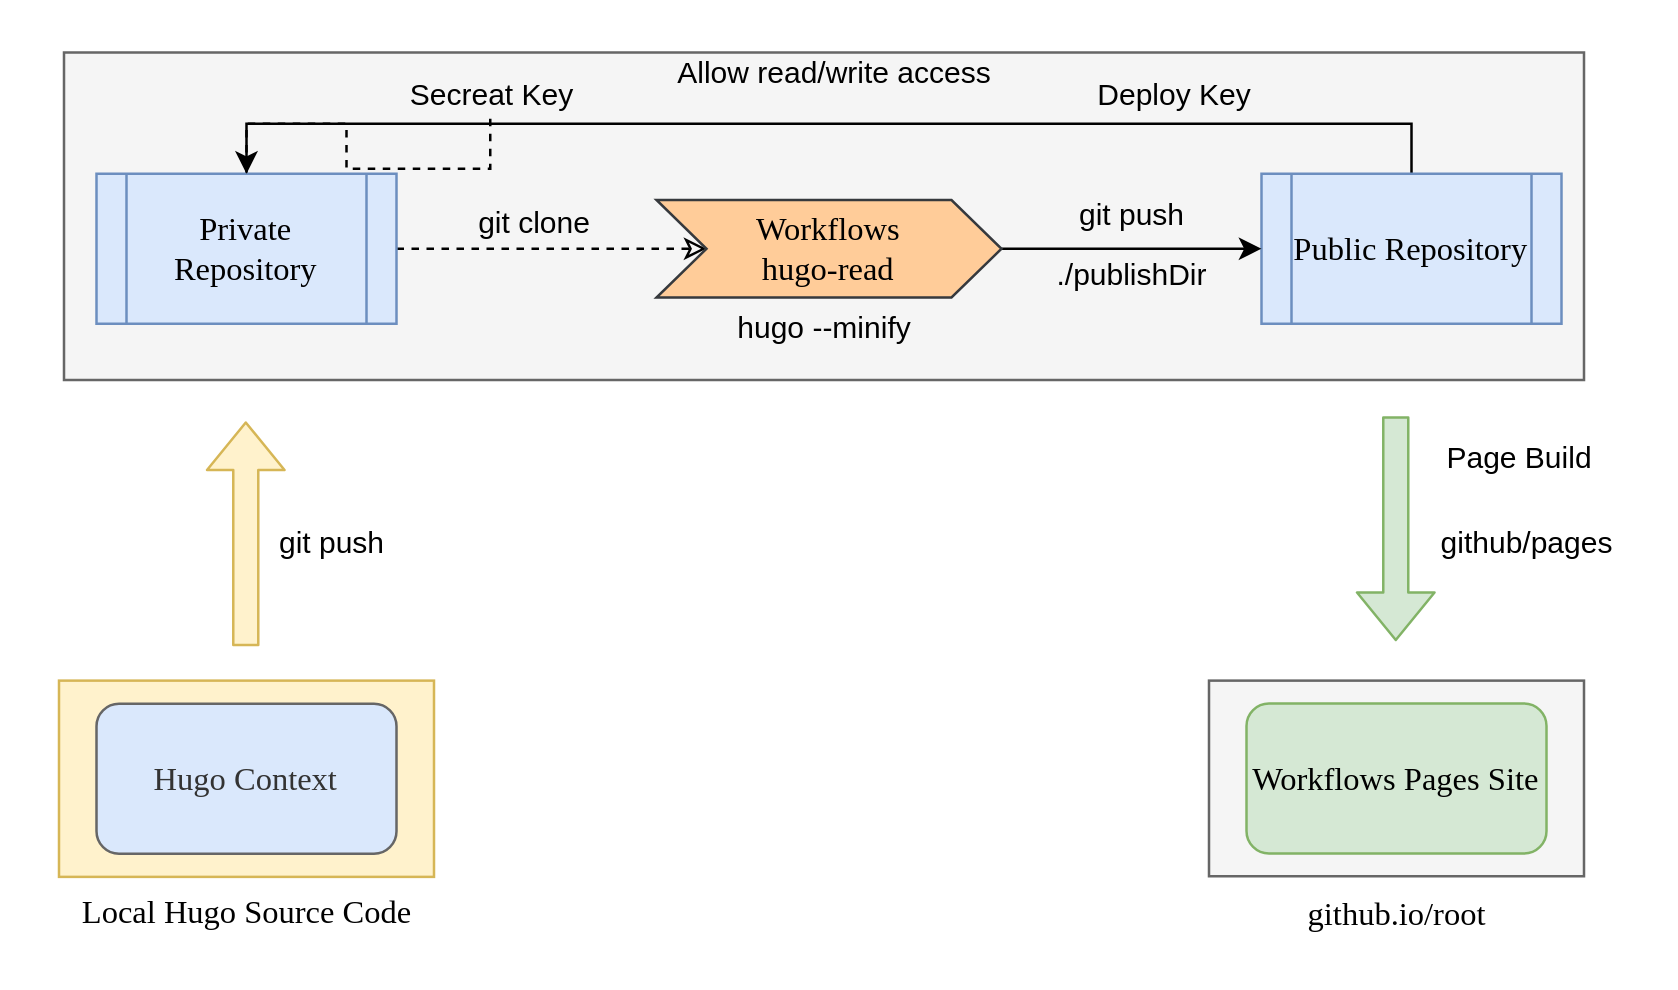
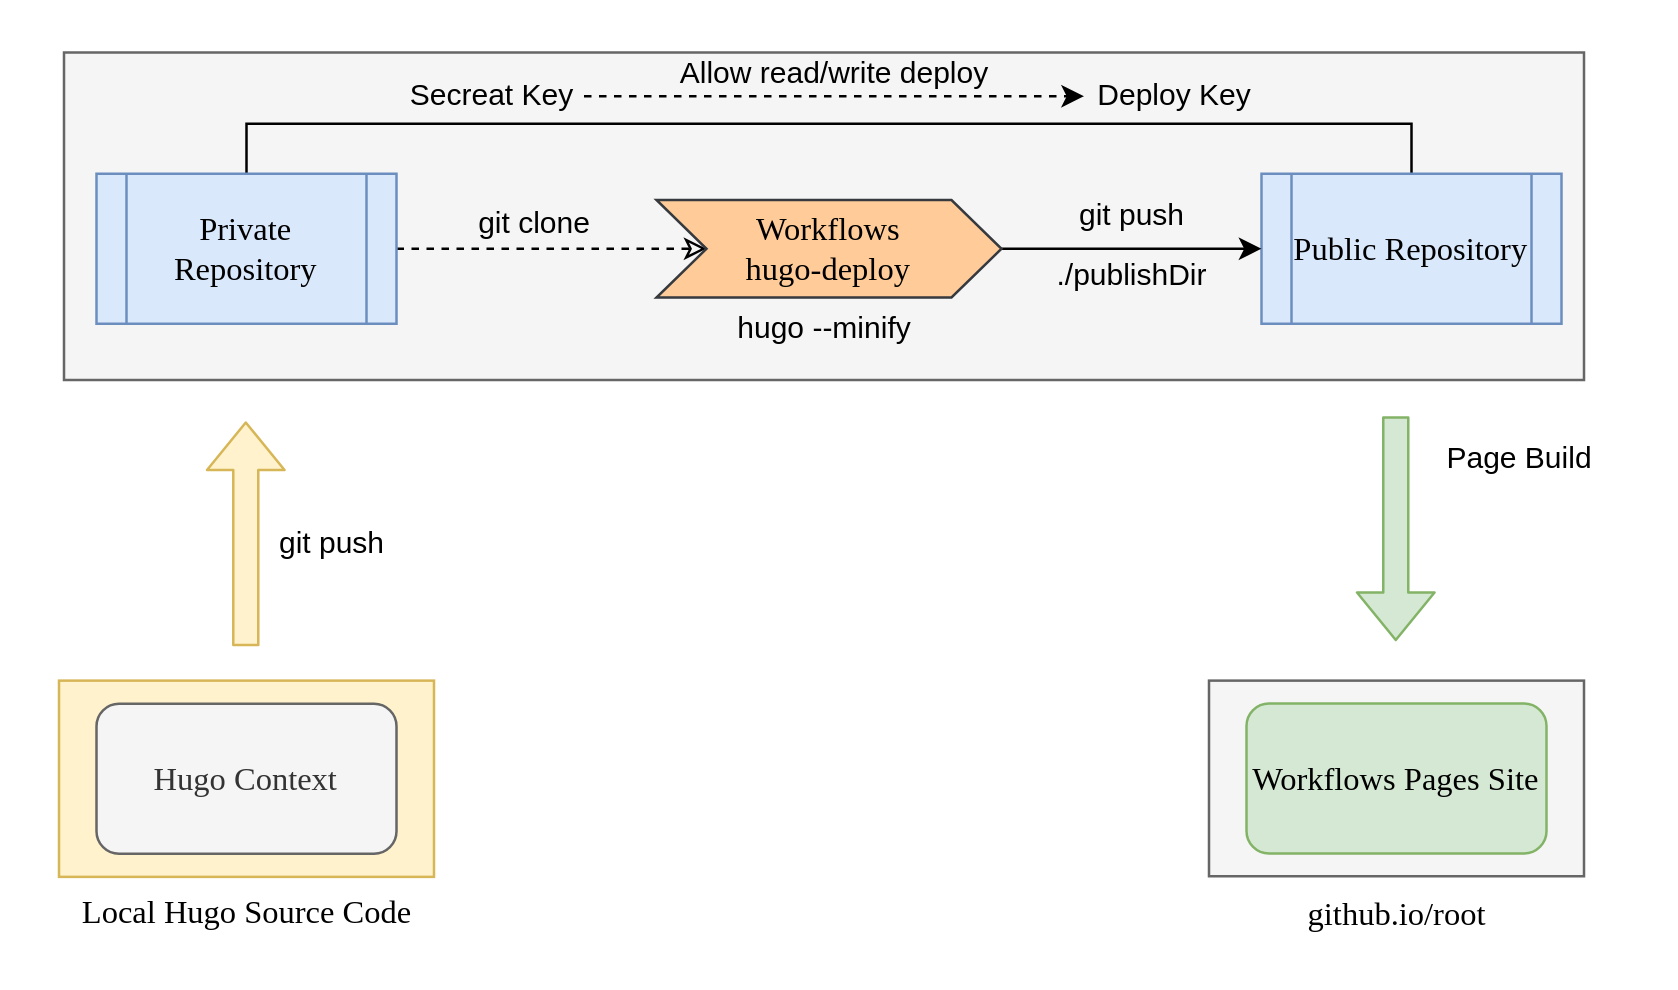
  <mxCell id="0" />
  <mxCell id="1" parent="0" />
  <mxCell id="2" value="" style="rounded=0;whiteSpace=wrap;html=1;strokeColor=#666666;fillColor=#f5f5f5;fontColor=#333333;" parent="1" vertex="1"><mxGeometry x="25" y="20.5" width="608" height="131" as="geometry" /></mxCell>
  <mxCell id="3" value="" style="rounded=0;whiteSpace=wrap;html=1;fontFamily=Comic Sans MS;fontSize=13;labelBackgroundColor=none;fillColor=#f5f5f5;strokeColor=#666666;fontColor=#333333;" parent="1" vertex="1"><mxGeometry x="483" y="271.75" width="150" height="78.25" as="geometry" /></mxCell>
  <mxCell id="4" value="" style="rounded=0;whiteSpace=wrap;html=1;fontFamily=Comic Sans MS;fontSize=13;labelBackgroundColor=none;fillColor=#fff2cc;strokeColor=#d6b656;" parent="1" vertex="1"><mxGeometry x="23" y="271.75" width="150" height="78.5" as="geometry" /></mxCell>
  <mxCell id="5" value="Local Hugo Source Code" style="text;html=1;align=center;verticalAlign=middle;resizable=0;points=[];autosize=1;strokeColor=none;fontFamily=Comic Sans MS;fontSize=13;labelBackgroundColor=none;" parent="1" vertex="1"><mxGeometry x="20.5" y="354" width="155" height="20" as="geometry" /></mxCell>
- <mxCell id="6" value="Hugo Context" style="rounded=1;whiteSpace=wrap;html=1;fontFamily=Comic Sans MS;fontSize=13;labelBackgroundColor=none;fillColor=#dae8fc;strokeColor=#666666;fontColor=#333333;" parent="1" vertex="1"><mxGeometry x="38" y="281" width="120" height="60" as="geometry" /></mxCell>
+ <mxCell id="6" value="Hugo Context" style="rounded=1;whiteSpace=wrap;html=1;fontFamily=Comic Sans MS;fontSize=13;labelBackgroundColor=none;fillColor=#f5f5f5;strokeColor=#666666;fontColor=#333333;" parent="1" vertex="1"><mxGeometry x="38" y="281" width="120" height="60" as="geometry" /></mxCell>
  <mxCell id="7" value="&lt;span&gt;Workflows Pages Site&lt;/span&gt;" style="rounded=1;whiteSpace=wrap;html=1;fontFamily=Comic Sans MS;fontSize=13;labelBackgroundColor=none;fillColor=#d5e8d4;strokeColor=#82b366;" parent="1" vertex="1"><mxGeometry x="498" y="280.88" width="120" height="60" as="geometry" /></mxCell>
  <mxCell id="8" style="edgeStyle=orthogonalEdgeStyle;rounded=0;orthogonalLoop=1;jettySize=auto;html=1;endArrow=none;endFill=0;" parent="1" source="10" edge="1"><mxGeometry relative="1" as="geometry"><mxPoint x="331" y="49" as="targetPoint" /><Array as="points"><mxPoint x="98" y="49" /><mxPoint x="331" y="49" /></Array></mxGeometry></mxCell>
  <mxCell id="9" style="edgeStyle=orthogonalEdgeStyle;rounded=0;orthogonalLoop=1;jettySize=auto;html=1;dashed=1;startArrow=none;startFill=0;endArrow=classic;endFill=0;" parent="1" source="10" target="15" edge="1"><mxGeometry relative="1" as="geometry" /></mxCell>
  <mxCell id="10" value="Private Repository" style="shape=process;whiteSpace=wrap;html=1;backgroundOutline=1;fontFamily=Comic Sans MS;fontSize=13;labelBackgroundColor=none;fillColor=#dae8fc;strokeColor=#6c8ebf;" parent="1" vertex="1"><mxGeometry x="38" y="69" width="120" height="60" as="geometry" /></mxCell>
  <mxCell id="11" style="edgeStyle=orthogonalEdgeStyle;rounded=0;orthogonalLoop=1;jettySize=auto;html=1;endArrow=none;endFill=0;" parent="1" source="12" edge="1"><mxGeometry relative="1" as="geometry"><mxPoint x="331" y="49" as="targetPoint" /><Array as="points"><mxPoint x="564" y="49" /><mxPoint x="331" y="49" /></Array></mxGeometry></mxCell>
  <mxCell id="12" value="&lt;span&gt;Public Repository&lt;/span&gt;" style="shape=process;whiteSpace=wrap;html=1;backgroundOutline=1;fontFamily=Comic Sans MS;fontSize=13;labelBackgroundColor=none;fillColor=#dae8fc;strokeColor=#6c8ebf;" parent="1" vertex="1"><mxGeometry x="504" y="69" width="120" height="60" as="geometry" /></mxCell>
  <mxCell id="13" value="&lt;span style=&quot;font-family: &amp;#34;comic sans ms&amp;#34; ; font-size: 13px ; white-space: normal&quot;&gt;github.io/root&lt;/span&gt;" style="text;html=1;align=center;verticalAlign=middle;resizable=0;points=[];autosize=1;" parent="1" vertex="1"><mxGeometry x="510.5" y="355" width="95" height="19" as="geometry" /></mxCell>
  <mxCell id="14" style="edgeStyle=orthogonalEdgeStyle;rounded=0;orthogonalLoop=1;jettySize=auto;html=1;" parent="1" source="15" target="12" edge="1"><mxGeometry relative="1" as="geometry" /></mxCell>
- <mxCell id="15" value="Workflows&lt;br&gt;hugo-read" style="shape=step;perimeter=stepPerimeter;whiteSpace=wrap;html=1;fixedSize=1;fontFamily=Comic Sans MS;fontSize=13;labelBackgroundColor=none;fillColor=#ffcc99;strokeColor=#36393d;" parent="1" vertex="1"><mxGeometry x="262" y="79.5" width="138" height="39" as="geometry" /></mxCell>
+ <mxCell id="15" value="Workflows&lt;br&gt;hugo-deploy" style="shape=step;perimeter=stepPerimeter;whiteSpace=wrap;html=1;fixedSize=1;fontFamily=Comic Sans MS;fontSize=13;labelBackgroundColor=none;fillColor=#ffcc99;strokeColor=#36393d;" parent="1" vertex="1"><mxGeometry x="262" y="79.5" width="138" height="39" as="geometry" /></mxCell>
  <mxCell id="16" value="git push" style="text;html=1;align=center;verticalAlign=middle;resizable=0;points=[];autosize=1;" parent="1" vertex="1"><mxGeometry x="426" y="77" width="52" height="18" as="geometry" /></mxCell>
- <mxCell id="17" style="edgeStyle=orthogonalEdgeStyle;rounded=0;orthogonalLoop=1;jettySize=auto;html=1;startArrow=none;startFill=0;dashed=1;" parent="1" source="18" target="10" edge="1"><mxGeometry relative="1" as="geometry" /></mxCell>
+ <mxCell id="17" style="edgeStyle=orthogonalEdgeStyle;rounded=0;orthogonalLoop=1;jettySize=auto;html=1;startArrow=none;startFill=0;dashed=1;" parent="1" source="18" target="19" edge="1"><mxGeometry relative="1" as="geometry" /></mxCell>
  <mxCell id="18" value="Secreat Key" style="text;html=1;align=center;verticalAlign=middle;resizable=0;points=[];autosize=1;" parent="1" vertex="1"><mxGeometry x="158" y="29" width="75" height="18" as="geometry" /></mxCell>
  <mxCell id="19" value="Deploy Key" style="text;html=1;align=center;verticalAlign=middle;resizable=0;points=[];autosize=1;" parent="1" vertex="1"><mxGeometry x="433" y="29" width="71" height="18" as="geometry" /></mxCell>
- <mxCell id="20" value="Allow read/write access" style="text;html=1;align=center;verticalAlign=middle;resizable=0;points=[];autosize=1;" parent="1" vertex="1"><mxGeometry x="265" y="20" width="135" height="18" as="geometry" /></mxCell>
+ <mxCell id="20" value="Allow read/write deploy" style="text;html=1;align=center;verticalAlign=middle;resizable=0;points=[];autosize=1;" parent="1" vertex="1"><mxGeometry x="265" y="20" width="135" height="18" as="geometry" /></mxCell>
  <mxCell id="21" value="" style="shape=flexArrow;endArrow=classic;html=1;fillColor=#fff2cc;strokeColor=#d6b656;" parent="1" edge="1"><mxGeometry width="50" height="50" relative="1" as="geometry"><mxPoint x="97.71" y="258" as="sourcePoint" /><mxPoint x="97.71" y="168" as="targetPoint" /></mxGeometry></mxCell>
  <mxCell id="22" value="git push" style="text;html=1;align=center;verticalAlign=middle;resizable=0;points=[];autosize=1;" parent="1" vertex="1"><mxGeometry x="106" y="208" width="52" height="18" as="geometry" /></mxCell>
  <mxCell id="23" value="./publishDir" style="text;html=1;align=center;verticalAlign=middle;resizable=0;points=[];autosize=1;" parent="1" vertex="1"><mxGeometry x="417" y="100.5" width="70" height="18" as="geometry" /></mxCell>
  <mxCell id="24" value="" style="shape=flexArrow;endArrow=classic;html=1;fillColor=#d5e8d4;strokeColor=#82b366;" parent="1" edge="1"><mxGeometry width="50" height="50" relative="1" as="geometry"><mxPoint x="557.71" y="166" as="sourcePoint" /><mxPoint x="557.71" y="256" as="targetPoint" /></mxGeometry></mxCell>
  <mxCell id="25" value="Page Build" style="text;html=1;align=center;verticalAlign=middle;resizable=0;points=[];autosize=1;" parent="1" vertex="1"><mxGeometry x="573" y="174" width="68" height="18" as="geometry" /></mxCell>
- <mxCell id="26" value="github/pages" style="text;html=1;align=center;verticalAlign=middle;resizable=0;points=[];autosize=1;" parent="1" vertex="1"><mxGeometry x="570" y="208" width="79" height="18" as="geometry" /></mxCell>
  <mxCell id="27" value="git clone" style="text;html=1;align=center;verticalAlign=middle;resizable=0;points=[];autosize=1;" parent="1" vertex="1"><mxGeometry x="185" y="79.5" width="55" height="18" as="geometry" /></mxCell>
  <mxCell id="28" value="hugo --minify" style="text;html=1;align=center;verticalAlign=middle;resizable=0;points=[];autosize=1;" parent="1" vertex="1"><mxGeometry x="289.5" y="122" width="79" height="18" as="geometry" /></mxCell>
